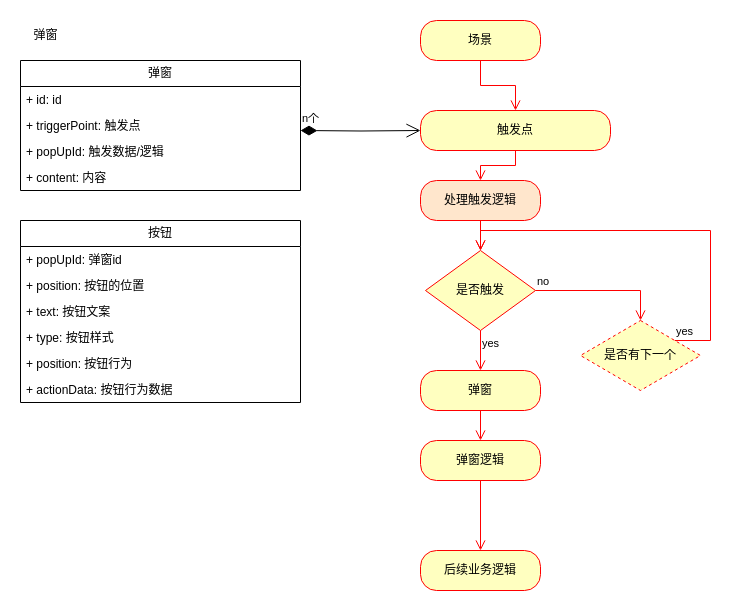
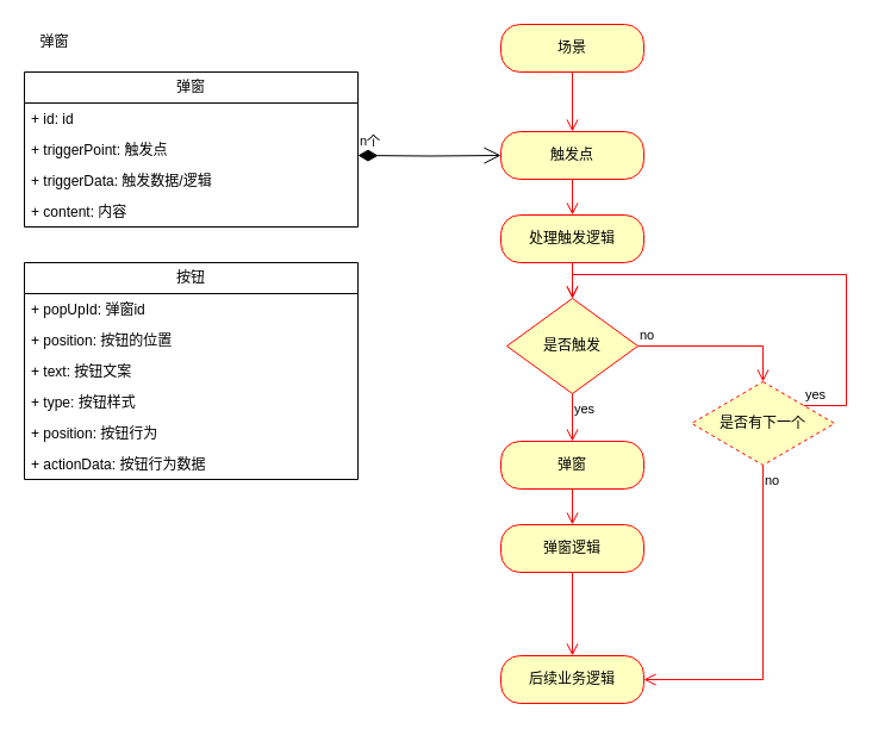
  <mxCell id="0" />
  <mxCell id="1" parent="0" />
  <mxCell id="2" value="弹窗" style="swimlane;fontStyle=0;childLayout=stackLayout;horizontal=1;startSize=26;fillColor=none;horizontalStack=0;resizeParent=1;resizeParentMax=0;resizeLast=0;collapsible=1;marginBottom=0;whiteSpace=wrap;html=1;" vertex="1" parent="1"><mxGeometry x="20" y="60" width="280" height="130" as="geometry" /></mxCell>
  <mxCell id="3" value="+ id: id" style="text;strokeColor=none;fillColor=none;align=left;verticalAlign=top;spacingLeft=4;spacingRight=4;overflow=hidden;rotatable=0;points=[[0,0.5],[1,0.5]];portConstraint=eastwest;whiteSpace=wrap;html=1;" vertex="1" parent="2"><mxGeometry y="26" width="280" height="26" as="geometry" /></mxCell>
  <mxCell id="4" value="+ triggerPoint: 触发点" style="text;strokeColor=none;fillColor=none;align=left;verticalAlign=top;spacingLeft=4;spacingRight=4;overflow=hidden;rotatable=0;points=[[0,0.5],[1,0.5]];portConstraint=eastwest;whiteSpace=wrap;html=1;" vertex="1" parent="2"><mxGeometry y="52" width="280" height="26" as="geometry" /></mxCell>
- <mxCell id="5" value="+ popUpId: 触发数据/逻辑" style="text;strokeColor=none;fillColor=none;align=left;verticalAlign=top;spacingLeft=4;spacingRight=4;overflow=hidden;rotatable=0;points=[[0,0.5],[1,0.5]];portConstraint=eastwest;whiteSpace=wrap;html=1;" vertex="1" parent="2"><mxGeometry y="78" width="280" height="26" as="geometry" /></mxCell>
+ <mxCell id="5" value="+ triggerData: 触发数据/逻辑" style="text;strokeColor=none;fillColor=none;align=left;verticalAlign=top;spacingLeft=4;spacingRight=4;overflow=hidden;rotatable=0;points=[[0,0.5],[1,0.5]];portConstraint=eastwest;whiteSpace=wrap;html=1;" vertex="1" parent="2"><mxGeometry y="78" width="280" height="26" as="geometry" /></mxCell>
  <mxCell id="6" value="+ content: 内容" style="text;strokeColor=none;fillColor=none;align=left;verticalAlign=top;spacingLeft=4;spacingRight=4;overflow=hidden;rotatable=0;points=[[0,0.5],[1,0.5]];portConstraint=eastwest;whiteSpace=wrap;html=1;" vertex="1" parent="2"><mxGeometry y="104" width="280" height="26" as="geometry" /></mxCell>
  <mxCell id="7" value="按钮" style="swimlane;fontStyle=0;childLayout=stackLayout;horizontal=1;startSize=26;fillColor=none;horizontalStack=0;resizeParent=1;resizeParentMax=0;resizeLast=0;collapsible=1;marginBottom=0;whiteSpace=wrap;html=1;" vertex="1" parent="1"><mxGeometry x="20" y="220" width="280" height="182" as="geometry" /></mxCell>
  <mxCell id="8" value="+ popUpId: 弹窗id" style="text;strokeColor=none;fillColor=none;align=left;verticalAlign=top;spacingLeft=4;spacingRight=4;overflow=hidden;rotatable=0;points=[[0,0.5],[1,0.5]];portConstraint=eastwest;whiteSpace=wrap;html=1;" vertex="1" parent="7"><mxGeometry y="26" width="280" height="26" as="geometry" /></mxCell>
  <mxCell id="9" value="+ position: 按钮的位置" style="text;strokeColor=none;fillColor=none;align=left;verticalAlign=top;spacingLeft=4;spacingRight=4;overflow=hidden;rotatable=0;points=[[0,0.5],[1,0.5]];portConstraint=eastwest;whiteSpace=wrap;html=1;" vertex="1" parent="7"><mxGeometry y="52" width="280" height="26" as="geometry" /></mxCell>
  <mxCell id="10" value="+ text: 按钮文案" style="text;strokeColor=none;fillColor=none;align=left;verticalAlign=top;spacingLeft=4;spacingRight=4;overflow=hidden;rotatable=0;points=[[0,0.5],[1,0.5]];portConstraint=eastwest;whiteSpace=wrap;html=1;" vertex="1" parent="7"><mxGeometry y="78" width="280" height="26" as="geometry" /></mxCell>
  <mxCell id="11" value="+ type: 按钮样式" style="text;strokeColor=none;fillColor=none;align=left;verticalAlign=top;spacingLeft=4;spacingRight=4;overflow=hidden;rotatable=0;points=[[0,0.5],[1,0.5]];portConstraint=eastwest;whiteSpace=wrap;html=1;" vertex="1" parent="7"><mxGeometry y="104" width="280" height="26" as="geometry" /></mxCell>
  <mxCell id="12" value="+ position: 按钮行为" style="text;strokeColor=none;fillColor=none;align=left;verticalAlign=top;spacingLeft=4;spacingRight=4;overflow=hidden;rotatable=0;points=[[0,0.5],[1,0.5]];portConstraint=eastwest;whiteSpace=wrap;html=1;" vertex="1" parent="7"><mxGeometry y="130" width="280" height="26" as="geometry" /></mxCell>
  <mxCell id="13" value="+ actionData: 按钮行为数据" style="text;strokeColor=none;fillColor=none;align=left;verticalAlign=top;spacingLeft=4;spacingRight=4;overflow=hidden;rotatable=0;points=[[0,0.5],[1,0.5]];portConstraint=eastwest;whiteSpace=wrap;html=1;" vertex="1" parent="7"><mxGeometry y="156" width="280" height="26" as="geometry" /></mxCell>
  <mxCell id="14" value="弹窗" style="text;html=1;align=center;verticalAlign=middle;resizable=0;points=[];autosize=1;strokeColor=none;fillColor=none;" vertex="1" parent="1"><mxGeometry x="20" y="20" width="50" height="30" as="geometry" /></mxCell>
  <mxCell id="15" value="场景" style="rounded=1;whiteSpace=wrap;html=1;arcSize=40;fontColor=#000000;fillColor=#ffffc0;strokeColor=#ff0000;" vertex="1" parent="1"><mxGeometry x="420" y="20" width="120" height="40" as="geometry" /></mxCell>
  <mxCell id="16" value="" style="edgeStyle=orthogonalEdgeStyle;html=1;verticalAlign=bottom;endArrow=open;endSize=8;strokeColor=#ff0000;rounded=0;entryX=0.5;entryY=0;entryDx=0;entryDy=0;" edge="1" source="15" parent="1" target="17"><mxGeometry relative="1" as="geometry"><mxPoint x="480" y="120" as="targetPoint" /></mxGeometry></mxCell>
- <mxCell id="17" value="触发点" style="rounded=1;whiteSpace=wrap;html=1;arcSize=40;fontColor=#000000;fillColor=#ffffc0;strokeColor=#ff0000;" vertex="1" parent="1"><mxGeometry x="420" y="110" width="190" height="40" as="geometry" /></mxCell>
+ <mxCell id="17" value="触发点" style="rounded=1;whiteSpace=wrap;html=1;arcSize=40;fontColor=#000000;fillColor=#ffffc0;strokeColor=#ff0000;" vertex="1" parent="1"><mxGeometry x="420" y="110" width="120" height="40" as="geometry" /></mxCell>
  <mxCell id="18" value="" style="edgeStyle=orthogonalEdgeStyle;html=1;verticalAlign=bottom;endArrow=open;endSize=8;strokeColor=#ff0000;rounded=0;entryX=0.5;entryY=0;entryDx=0;entryDy=0;" edge="1" source="17" parent="1" target="20"><mxGeometry relative="1" as="geometry"><mxPoint x="480" y="220" as="targetPoint" /></mxGeometry></mxCell>
  <mxCell id="19" value="n个" style="endArrow=open;html=1;endSize=12;startArrow=diamondThin;startSize=14;startFill=1;edgeStyle=orthogonalEdgeStyle;align=left;verticalAlign=bottom;rounded=0;entryX=0;entryY=0.5;entryDx=0;entryDy=0;" edge="1" parent="1" target="17"><mxGeometry x="-1" y="3" relative="1" as="geometry"><mxPoint x="300" y="130" as="sourcePoint" /><mxPoint x="460" y="130" as="targetPoint" /></mxGeometry></mxCell>
- <mxCell id="20" value="处理触发逻辑" style="rounded=1;whiteSpace=wrap;html=1;arcSize=40;fontColor=#000000;fillColor=#ffe6cc;strokeColor=#ff0000;" vertex="1" parent="1"><mxGeometry x="420" y="180" width="120" height="40" as="geometry" /></mxCell>
+ <mxCell id="20" value="处理触发逻辑" style="rounded=1;whiteSpace=wrap;html=1;arcSize=40;fontColor=#000000;fillColor=#ffffc0;strokeColor=#ff0000;" vertex="1" parent="1"><mxGeometry x="420" y="180" width="120" height="40" as="geometry" /></mxCell>
  <mxCell id="21" value="" style="edgeStyle=orthogonalEdgeStyle;html=1;verticalAlign=bottom;endArrow=open;endSize=8;strokeColor=#ff0000;rounded=0;entryX=0.5;entryY=0;entryDx=0;entryDy=0;" edge="1" source="20" parent="1" target="22"><mxGeometry relative="1" as="geometry"><mxPoint x="480" y="270" as="targetPoint" /><Array as="points"><mxPoint x="480" y="250" /><mxPoint x="481" y="250" /></Array></mxGeometry></mxCell>
  <mxCell id="22" value="是否触发" style="rhombus;whiteSpace=wrap;html=1;fontColor=#000000;fillColor=#ffffc0;strokeColor=#ff0000;" vertex="1" parent="1"><mxGeometry x="425" y="250" width="110" height="80" as="geometry" /></mxCell>
  <mxCell id="23" value="no" style="edgeStyle=orthogonalEdgeStyle;html=1;align=left;verticalAlign=bottom;endArrow=open;endSize=8;strokeColor=#ff0000;rounded=0;entryX=0.5;entryY=0;entryDx=0;entryDy=0;" edge="1" source="22" parent="1" target="25"><mxGeometry x="-1" relative="1" as="geometry"><mxPoint x="620" y="310" as="targetPoint" /></mxGeometry></mxCell>
  <mxCell id="24" value="yes" style="edgeStyle=orthogonalEdgeStyle;html=1;align=left;verticalAlign=top;endArrow=open;endSize=8;strokeColor=#ff0000;rounded=0;entryX=0.5;entryY=0;entryDx=0;entryDy=0;" edge="1" source="22" parent="1" target="29"><mxGeometry x="-1" relative="1" as="geometry"><mxPoint x="480" y="387" as="targetPoint" /></mxGeometry></mxCell>
  <mxCell id="25" value="是否有下一个" style="rhombus;whiteSpace=wrap;html=1;fontColor=#000000;fillColor=#ffffc0;strokeColor=#ff0000;dashed=1;" vertex="1" parent="1"><mxGeometry x="580" y="320" width="120" height="70" as="geometry" /></mxCell>
  <mxCell id="26" value="yes" style="edgeStyle=orthogonalEdgeStyle;html=1;align=left;verticalAlign=bottom;endArrow=open;endSize=8;strokeColor=#ff0000;rounded=0;entryX=0.5;entryY=0;entryDx=0;entryDy=0;" edge="1" source="25" parent="1" target="22"><mxGeometry x="-1" relative="1" as="geometry"><mxPoint x="760" y="333" as="targetPoint" /><Array as="points"><mxPoint x="710" y="340" /><mxPoint x="710" y="230" /><mxPoint x="480" y="230" /></Array></mxGeometry></mxCell>
+ <mxCell id="27" value="no" style="edgeStyle=orthogonalEdgeStyle;html=1;align=left;verticalAlign=top;endArrow=open;endSize=8;strokeColor=#ff0000;rounded=0;entryX=1;entryY=0.5;entryDx=0;entryDy=0;" edge="1" source="25" parent="1" target="28"><mxGeometry x="-1" relative="1" as="geometry"><mxPoint x="500" y="490" as="targetPoint" /><Array as="points"><mxPoint x="640" y="570" /></Array></mxGeometry></mxCell>
  <mxCell id="28" value="后续业务逻辑" style="rounded=1;whiteSpace=wrap;html=1;arcSize=40;fontColor=#000000;fillColor=#ffffc0;strokeColor=#ff0000;" vertex="1" parent="1"><mxGeometry x="420" y="550" width="120" height="40" as="geometry" /></mxCell>
  <mxCell id="29" value="弹窗" style="rounded=1;whiteSpace=wrap;html=1;arcSize=40;fontColor=#000000;fillColor=#ffffc0;strokeColor=#ff0000;" vertex="1" parent="1"><mxGeometry x="420" y="370" width="120" height="40" as="geometry" /></mxCell>
  <mxCell id="30" value="" style="edgeStyle=orthogonalEdgeStyle;html=1;verticalAlign=bottom;endArrow=open;endSize=8;strokeColor=#ff0000;rounded=0;entryX=0.5;entryY=0;entryDx=0;entryDy=0;" edge="1" source="29" parent="1" target="31"><mxGeometry relative="1" as="geometry"><mxPoint x="480" y="460" as="targetPoint" /></mxGeometry></mxCell>
  <mxCell id="31" value="弹窗逻辑" style="rounded=1;whiteSpace=wrap;html=1;arcSize=40;fontColor=#000000;fillColor=#ffffc0;strokeColor=#ff0000;" vertex="1" parent="1"><mxGeometry x="420" y="440" width="120" height="40" as="geometry" /></mxCell>
  <mxCell id="32" value="" style="edgeStyle=orthogonalEdgeStyle;html=1;verticalAlign=bottom;endArrow=open;endSize=8;strokeColor=#ff0000;rounded=0;entryX=0.5;entryY=0;entryDx=0;entryDy=0;" edge="1" source="31" parent="1" target="28"><mxGeometry relative="1" as="geometry"><mxPoint x="470" y="580" as="targetPoint" /></mxGeometry></mxCell>
